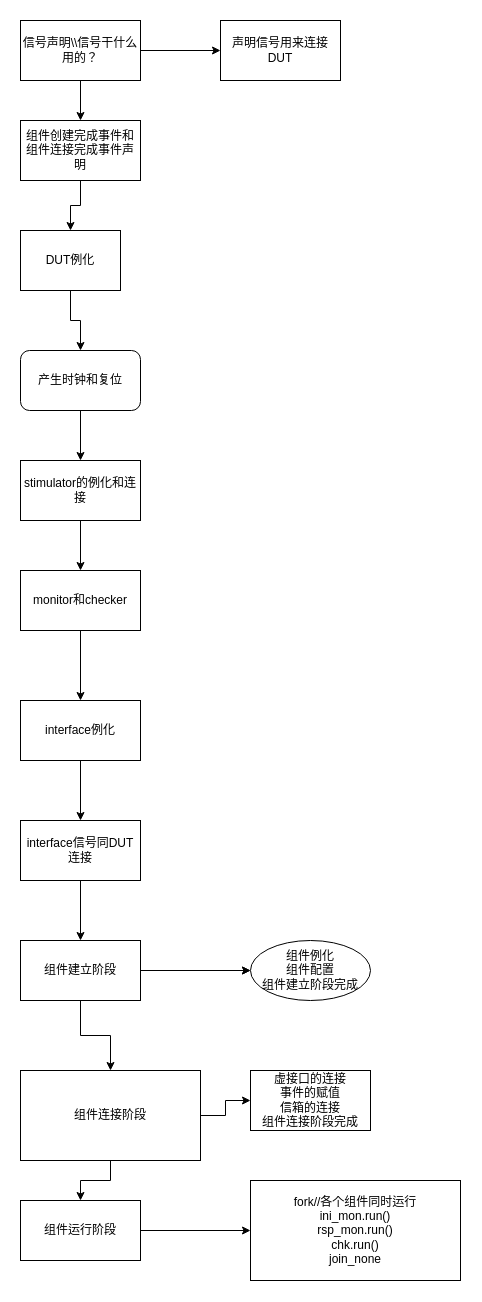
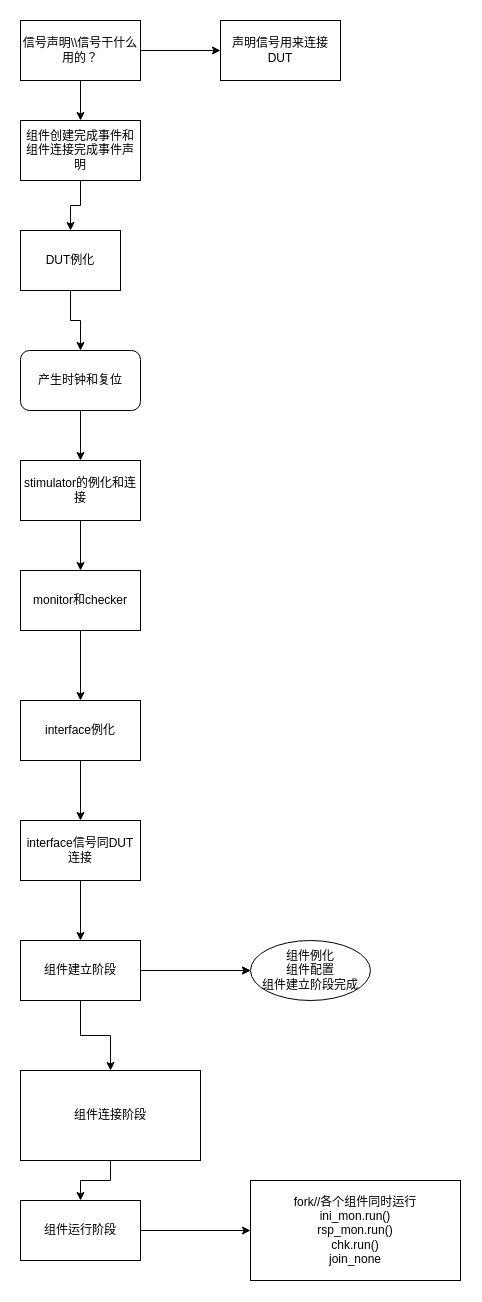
  <mxCell id="0" />
  <mxCell id="1" parent="0" />
  <mxCell id="2" value="" style="edgeStyle=orthogonalEdgeStyle;rounded=0;orthogonalLoop=1;jettySize=auto;html=1;" edge="1" parent="1" source="4" target="6"><mxGeometry relative="1" as="geometry" /></mxCell>
  <mxCell id="3" value="" style="edgeStyle=orthogonalEdgeStyle;rounded=0;orthogonalLoop=1;jettySize=auto;html=1;" edge="1" parent="1" source="4" target="31"><mxGeometry relative="1" as="geometry" /></mxCell>
  <mxCell id="4" value="信号声明\\信号干什么用的？" style="rounded=0;whiteSpace=wrap;html=1;" vertex="1" parent="1"><mxGeometry x="20" y="20" width="120" height="60" as="geometry" /></mxCell>
  <mxCell id="5" value="" style="edgeStyle=orthogonalEdgeStyle;rounded=0;orthogonalLoop=1;jettySize=auto;html=1;" edge="1" parent="1" source="6" target="8"><mxGeometry relative="1" as="geometry" /></mxCell>
  <mxCell id="6" value="组件创建完成事件和组件连接完成事件声明" style="whiteSpace=wrap;html=1;rounded=0;" vertex="1" parent="1"><mxGeometry x="20" y="120" width="120" height="60" as="geometry" /></mxCell>
  <mxCell id="7" value="" style="edgeStyle=orthogonalEdgeStyle;rounded=0;orthogonalLoop=1;jettySize=auto;html=1;" edge="1" parent="1" source="8" target="10"><mxGeometry relative="1" as="geometry" /></mxCell>
  <mxCell id="8" value="DUT例化" style="whiteSpace=wrap;html=1;rounded=0;" vertex="1" parent="1"><mxGeometry x="20" y="230" width="100" height="60" as="geometry" /></mxCell>
  <mxCell id="9" value="" style="edgeStyle=orthogonalEdgeStyle;rounded=0;orthogonalLoop=1;jettySize=auto;html=1;" edge="1" parent="1" source="10" target="12"><mxGeometry relative="1" as="geometry" /></mxCell>
  <mxCell id="10" value="产生时钟和复位" style="whiteSpace=wrap;html=1;rounded=1;" vertex="1" parent="1"><mxGeometry x="20" y="350" width="120" height="60" as="geometry" /></mxCell>
  <mxCell id="11" value="" style="edgeStyle=orthogonalEdgeStyle;rounded=0;orthogonalLoop=1;jettySize=auto;html=1;" edge="1" parent="1" source="12" target="14"><mxGeometry relative="1" as="geometry" /></mxCell>
  <mxCell id="12" value="stimulator的例化和连接" style="whiteSpace=wrap;html=1;rounded=0;" vertex="1" parent="1"><mxGeometry x="20" y="460" width="120" height="60" as="geometry" /></mxCell>
  <mxCell id="13" value="" style="edgeStyle=orthogonalEdgeStyle;rounded=0;orthogonalLoop=1;jettySize=auto;html=1;" edge="1" parent="1" source="14" target="16"><mxGeometry relative="1" as="geometry" /></mxCell>
  <mxCell id="14" value="monitor和checker" style="whiteSpace=wrap;html=1;rounded=0;" vertex="1" parent="1"><mxGeometry x="20" y="570" width="120" height="60" as="geometry" /></mxCell>
  <mxCell id="15" value="" style="edgeStyle=orthogonalEdgeStyle;rounded=0;orthogonalLoop=1;jettySize=auto;html=1;" edge="1" parent="1" source="16" target="18"><mxGeometry relative="1" as="geometry" /></mxCell>
  <mxCell id="16" value="interface例化" style="whiteSpace=wrap;html=1;rounded=0;" vertex="1" parent="1"><mxGeometry x="20" y="700" width="120" height="60" as="geometry" /></mxCell>
  <mxCell id="17" value="" style="edgeStyle=orthogonalEdgeStyle;rounded=0;orthogonalLoop=1;jettySize=auto;html=1;" edge="1" parent="1" source="18" target="22"><mxGeometry relative="1" as="geometry" /></mxCell>
  <mxCell id="18" value="interface信号同DUT连接" style="whiteSpace=wrap;html=1;rounded=0;" vertex="1" parent="1"><mxGeometry x="20" y="820" width="120" height="60" as="geometry" /></mxCell>
  <mxCell id="19" value="" style="edgeStyle=orthogonalEdgeStyle;rounded=0;orthogonalLoop=1;jettySize=auto;html=1;" edge="1" parent="1" source="22" target="25"><mxGeometry relative="1" as="geometry" /></mxCell>
  <mxCell id="20" value="" style="edgeStyle=orthogonalEdgeStyle;rounded=0;orthogonalLoop=1;jettySize=auto;html=1;" edge="1" parent="1" source="22" target="26"><mxGeometry relative="1" as="geometry" /></mxCell>
  <mxCell id="21" value="" style="edgeStyle=orthogonalEdgeStyle;rounded=0;orthogonalLoop=1;jettySize=auto;html=1;" edge="1" parent="1" source="22" target="26"><mxGeometry relative="1" as="geometry" /></mxCell>
  <mxCell id="22" value="组件建立阶段" style="whiteSpace=wrap;html=1;rounded=0;" vertex="1" parent="1"><mxGeometry x="20" y="940" width="120" height="60" as="geometry" /></mxCell>
- <mxCell id="23" value="" style="edgeStyle=orthogonalEdgeStyle;rounded=0;orthogonalLoop=1;jettySize=auto;html=1;" edge="1" parent="1" source="25" target="27"><mxGeometry relative="1" as="geometry" /></mxCell>
  <mxCell id="24" value="" style="edgeStyle=orthogonalEdgeStyle;rounded=0;orthogonalLoop=1;jettySize=auto;html=1;" edge="1" parent="1" source="25" target="29"><mxGeometry relative="1" as="geometry" /></mxCell>
  <mxCell id="25" value="组件连接阶段" style="whiteSpace=wrap;html=1;rounded=0;" vertex="1" parent="1"><mxGeometry x="20" y="1070" width="180" height="90" as="geometry" /></mxCell>
  <mxCell id="26" value="组件例化&lt;br&gt;组件配置&lt;br&gt;组件建立阶段完成" style="ellipse;whiteSpace=wrap;html=1;" vertex="1" parent="1"><mxGeometry x="250" y="940" width="120" height="60" as="geometry" /></mxCell>
- <mxCell id="27" value="虚接口的连接&lt;br&gt;事件的赋值&lt;br&gt;信箱的连接&lt;br&gt;组件连接阶段完成" style="whiteSpace=wrap;html=1;rounded=0;" vertex="1" parent="1"><mxGeometry x="250" y="1070" width="120" height="60" as="geometry" /></mxCell>
  <mxCell id="28" value="" style="edgeStyle=orthogonalEdgeStyle;rounded=0;orthogonalLoop=1;jettySize=auto;html=1;" edge="1" parent="1" source="29" target="30"><mxGeometry relative="1" as="geometry" /></mxCell>
  <mxCell id="29" value="组件运行阶段" style="whiteSpace=wrap;html=1;rounded=0;" vertex="1" parent="1"><mxGeometry x="20" y="1200" width="120" height="60" as="geometry" /></mxCell>
  <mxCell id="30" value="fork//各个组件同时运行&lt;br&gt;ini_mon.run()&lt;br&gt;rsp_mon.run()&lt;br&gt;chk.run()&lt;br&gt;join_none" style="whiteSpace=wrap;html=1;rounded=0;" vertex="1" parent="1"><mxGeometry x="250" y="1180" width="210" height="100" as="geometry" /></mxCell>
  <mxCell id="31" value="声明信号用来连接DUT" style="whiteSpace=wrap;html=1;rounded=0;" vertex="1" parent="1"><mxGeometry x="220" y="20" width="120" height="60" as="geometry" /></mxCell>
